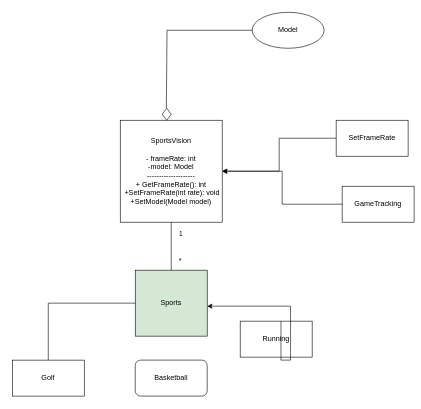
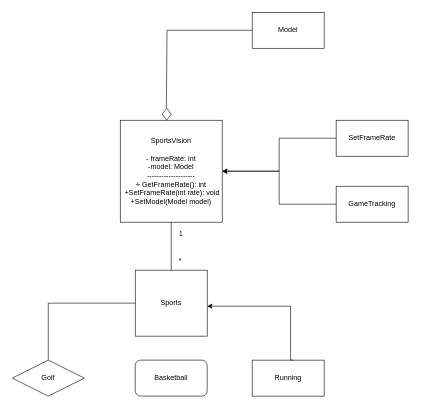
  <mxCell id="0" />
  <mxCell id="1" parent="0" />
  <mxCell id="2" value="SportsVision&lt;div&gt;&lt;br&gt;&lt;/div&gt;&lt;div&gt;- frameRate: int&lt;/div&gt;&lt;div&gt;-model: Model&lt;/div&gt;&lt;div&gt;--------------------&lt;/div&gt;&lt;div&gt;+ GetFrameRate(): int&lt;/div&gt;&lt;div&gt;&amp;nbsp;+SetFrameRate(int rate): void&lt;/div&gt;&lt;div&gt;+SetModel(Model model)&lt;/div&gt;" style="whiteSpace=wrap;html=1;aspect=fixed;" vertex="1" parent="1"><mxGeometry x="200" y="200" width="170" height="170" as="geometry" /></mxCell>
- <mxCell id="3" value="Sports" style="rounded=0;whiteSpace=wrap;html=1;fillColor=#d5e8d4;" vertex="1" parent="1"><mxGeometry x="225" y="450" width="120" height="110" as="geometry" /></mxCell>
+ <mxCell id="3" value="Sports" style="rounded=0;whiteSpace=wrap;html=1;" vertex="1" parent="1"><mxGeometry x="225" y="450" width="120" height="110" as="geometry" /></mxCell>
  <mxCell id="4" style="edgeStyle=orthogonalEdgeStyle;rounded=0;orthogonalLoop=1;jettySize=auto;html=1;entryX=0;entryY=0.5;entryDx=0;entryDy=0;endArrow=none;" edge="1" parent="1" source="5" target="3"><mxGeometry relative="1" as="geometry"><Array as="points"><mxPoint x="80" y="505" /></Array></mxGeometry></mxCell>
- <mxCell id="5" value="Golf" style="rounded=0;whiteSpace=wrap;html=1;" vertex="1" parent="1"><mxGeometry x="20" y="600" width="120" height="60" as="geometry" /></mxCell>
+ <mxCell id="5" value="Golf" style="rhombus;whiteSpace=wrap;html=1;" vertex="1" parent="1"><mxGeometry x="20" y="600" width="120" height="60" as="geometry" /></mxCell>
  <mxCell id="6" value="Basketball" style="whiteSpace=wrap;html=1;rounded=1;" vertex="1" parent="1"><mxGeometry x="225" y="600" width="120" height="60" as="geometry" /></mxCell>
- <mxCell id="7" value="Running" style="rounded=0;whiteSpace=wrap;html=1;" vertex="1" parent="1"><mxGeometry x="400" y="535" width="120" height="60" as="geometry" /></mxCell>
+ <mxCell id="7" value="Running" style="rounded=0;whiteSpace=wrap;html=1;" vertex="1" parent="1"><mxGeometry x="420" y="600" width="120" height="60" as="geometry" /></mxCell>
  <mxCell id="8" style="edgeStyle=orthogonalEdgeStyle;rounded=0;orthogonalLoop=1;jettySize=auto;html=1;entryX=1.008;entryY=0.436;entryDx=0;entryDy=0;entryPerimeter=0;exitX=0.567;exitY=0;exitDx=0;exitDy=0;exitPerimeter=0;" edge="1" parent="1" source="7"><mxGeometry relative="1" as="geometry"><mxPoint x="484.04" y="612.04" as="sourcePoint" /><mxPoint x="345" y="510" as="targetPoint" /><Array as="points"><mxPoint x="484" y="600" /><mxPoint x="484" y="510" /></Array></mxGeometry></mxCell>
  <mxCell id="9" style="edgeStyle=orthogonalEdgeStyle;rounded=0;orthogonalLoop=1;jettySize=auto;html=1;entryX=1;entryY=0.5;entryDx=0;entryDy=0;" edge="1" parent="1" source="10" target="2"><mxGeometry relative="1" as="geometry" /></mxCell>
  <mxCell id="10" value="SetFrameRate" style="rounded=0;whiteSpace=wrap;html=1;" vertex="1" parent="1"><mxGeometry x="560" y="200" width="120" height="60" as="geometry" /></mxCell>
  <mxCell id="11" style="edgeStyle=orthogonalEdgeStyle;rounded=0;orthogonalLoop=1;jettySize=auto;html=1;entryX=1;entryY=0.5;entryDx=0;entryDy=0;" edge="1" parent="1" source="12" target="2"><mxGeometry relative="1" as="geometry" /></mxCell>
- <mxCell id="12" value="GameTracking" style="rounded=0;whiteSpace=wrap;html=1;" vertex="1" parent="1"><mxGeometry x="570" y="310" width="120" height="60" as="geometry" /></mxCell>
+ <mxCell id="12" value="GameTracking" style="rounded=0;whiteSpace=wrap;html=1;" vertex="1" parent="1"><mxGeometry x="560" y="310" width="120" height="60" as="geometry" /></mxCell>
  <mxCell id="13" value="" style="endArrow=none;html=1;rounded=0;entryX=0.5;entryY=1;entryDx=0;entryDy=0;exitX=0.5;exitY=0;exitDx=0;exitDy=0;" edge="1" parent="1" source="3" target="2"><mxGeometry width="50" height="50" relative="1" as="geometry"><mxPoint x="360" y="420" as="sourcePoint" /><mxPoint x="410" y="370" as="targetPoint" /></mxGeometry></mxCell>
  <mxCell id="14" value="1" style="edgeLabel;html=1;align=center;verticalAlign=middle;resizable=0;points=[];" vertex="1" connectable="0" parent="13"><mxGeometry x="0.55" y="-1" relative="1" as="geometry"><mxPoint x="14" as="offset" /></mxGeometry></mxCell>
  <mxCell id="15" value="*" style="text;html=1;align=center;verticalAlign=middle;resizable=0;points=[];autosize=1;strokeColor=none;fillColor=none;" vertex="1" parent="1"><mxGeometry x="285" y="420" width="30" height="30" as="geometry" /></mxCell>
- <mxCell id="16" value="Model" style="ellipse;whiteSpace=wrap;html=1;" vertex="1" parent="1"><mxGeometry x="420" y="20" width="120" height="60" as="geometry" /></mxCell>
+ <mxCell id="16" value="Model" style="rounded=0;whiteSpace=wrap;html=1;" vertex="1" parent="1"><mxGeometry x="420" y="20" width="120" height="60" as="geometry" /></mxCell>
  <mxCell id="17" value="" style="endArrow=none;html=1;rounded=0;entryX=0;entryY=0.5;entryDx=0;entryDy=0;exitX=0.459;exitY=-0.012;exitDx=0;exitDy=0;exitPerimeter=0;" edge="1" parent="1" source="19" target="16"><mxGeometry width="50" height="50" relative="1" as="geometry"><mxPoint x="285" y="150" as="sourcePoint" /><mxPoint x="335" y="100" as="targetPoint" /><Array as="points"><mxPoint x="278" y="50" /></Array></mxGeometry></mxCell>
  <mxCell id="18" value="" style="endArrow=none;html=1;rounded=0;entryX=0;entryY=0.5;entryDx=0;entryDy=0;exitX=0.459;exitY=-0.012;exitDx=0;exitDy=0;exitPerimeter=0;" edge="1" parent="1" source="2" target="19"><mxGeometry width="50" height="50" relative="1" as="geometry"><mxPoint x="278" y="198" as="sourcePoint" /><mxPoint x="420" y="50" as="targetPoint" /><Array as="points" /></mxGeometry></mxCell>
  <mxCell id="19" value="" style="rhombus;whiteSpace=wrap;html=1;" vertex="1" parent="1"><mxGeometry x="270" y="180" width="15" height="20" as="geometry" /></mxCell>
